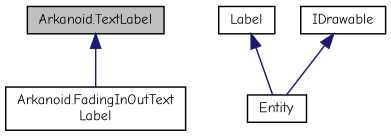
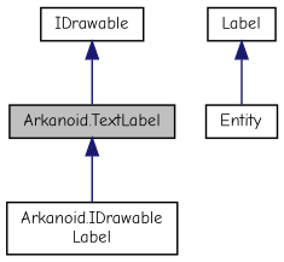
  digraph {
    fontname="Comic Neue"
    node [color=black fillcolor=white fontname="Comic Neue" fontsize=10 shape=record style=filled]
    edge [color=midnightblue dir=back fontname="Comic Neue" fontsize=10 labelfontname=Helvetica labelfontsize=10 style=solid]
    n1 [fillcolor=grey75 fontcolor=black height=0.2 label="Arkanoid.TextLabel" width=0.4]
-   n2 [height=0.2 label="Arkanoid.FadingInOutText\lLabel" width=0.4]
+   n2 [height=0.2 label="Arkanoid.IDrawable\lLabel" width=0.4]
    n3 [height=0.2 label=Entity width=0.4]
    n4 [height=0.2 label=Label width=0.4]
    n5 [height=0.2 label=IDrawable width=0.4]
    n1 -> n2
    n4 -> n3
-   n5 -> n3
+   n5 -> n1
  }
